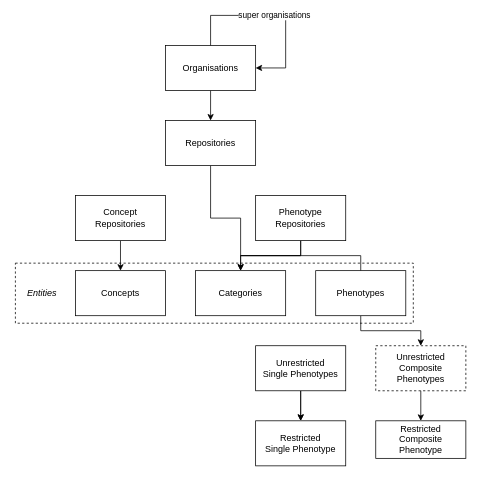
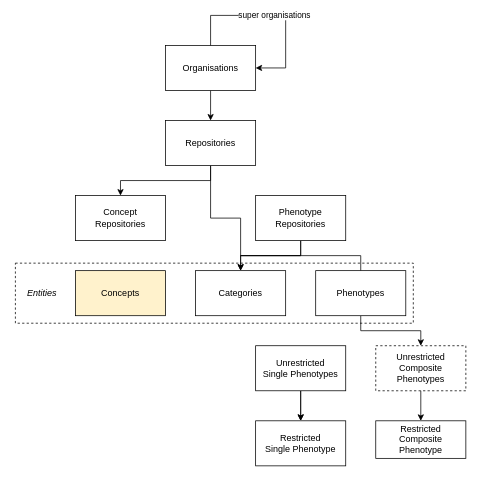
  <mxCell id="0" />
  <mxCell id="1" parent="0" />
  <mxCell id="2" value="Entities" style="rounded=0;whiteSpace=wrap;html=1;fontStyle=2;labelPosition=center;verticalLabelPosition=middle;align=left;verticalAlign=middle;spacingLeft=14;dashed=1;fillColor=none;" vertex="1" parent="1"><mxGeometry x="20" y="350" width="530" height="80" as="geometry" /></mxCell>
  <mxCell id="3" value="" style="edgeStyle=orthogonalEdgeStyle;rounded=0;orthogonalLoop=1;jettySize=auto;html=1;" parent="1" source="4" target="8" edge="1"><mxGeometry relative="1" as="geometry" /></mxCell>
  <mxCell id="4" value="Organisations" style="rounded=0;whiteSpace=wrap;html=1;" parent="1" vertex="1"><mxGeometry x="220" y="60" width="120" height="60" as="geometry" /></mxCell>
  <mxCell id="5" value="super organisations" style="edgeStyle=orthogonalEdgeStyle;rounded=0;orthogonalLoop=1;jettySize=auto;html=1;exitX=0.5;exitY=0;exitDx=0;exitDy=0;" parent="1" source="4" target="4" edge="1"><mxGeometry relative="1" as="geometry"><Array as="points"><mxPoint x="280" y="20" /><mxPoint x="380" y="20" /><mxPoint x="380" y="90" /></Array></mxGeometry></mxCell>
  <mxCell id="6" value="" style="edgeStyle=orthogonalEdgeStyle;rounded=0;orthogonalLoop=1;jettySize=auto;html=1;" parent="1" source="8" target="12" edge="1"><mxGeometry relative="1" as="geometry" /></mxCell>
+ <mxCell id="7" style="edgeStyle=orthogonalEdgeStyle;html=1;strokeColor=default;rounded=0;" parent="1" source="8" target="23" edge="1"><mxGeometry relative="1" as="geometry" /></mxCell>
  <mxCell id="8" value="Repositories" style="whiteSpace=wrap;html=1;rounded=0;" parent="1" vertex="1"><mxGeometry x="220" y="160" width="120" height="60" as="geometry" /></mxCell>
  <mxCell id="9" value="" style="edgeStyle=orthogonalEdgeStyle;rounded=0;orthogonalLoop=1;jettySize=auto;html=1;" parent="1" source="11" target="12" edge="1"><mxGeometry relative="1" as="geometry"><Array as="points"><mxPoint x="320" y="340" /><mxPoint x="240" y="340" /></Array></mxGeometry></mxCell>
  <mxCell id="10" value="" style="edgeStyle=orthogonalEdgeStyle;rounded=0;orthogonalLoop=1;jettySize=auto;html=1;endArrow=none;" parent="1" source="11" target="14" edge="1"><mxGeometry relative="1" as="geometry"><Array as="points"><mxPoint x="320" y="340" /><mxPoint x="400" y="340" /></Array></mxGeometry></mxCell>
  <mxCell id="11" value="Phenotype Repositories" style="whiteSpace=wrap;html=1;rounded=0;" parent="1" vertex="1"><mxGeometry x="340" y="260" width="120" height="60" as="geometry" /></mxCell>
  <mxCell id="12" value="Categories" style="whiteSpace=wrap;html=1;rounded=0;" parent="1" vertex="1"><mxGeometry x="260" y="360" width="120" height="60" as="geometry" /></mxCell>
  <mxCell id="13" value="" style="edgeStyle=orthogonalEdgeStyle;rounded=0;orthogonalLoop=1;jettySize=auto;html=1;startArrow=none;" parent="1" source="14" target="15" edge="1"><mxGeometry relative="1" as="geometry"><Array as="points"><mxPoint x="480" y="440" /><mxPoint x="560" y="440" /></Array></mxGeometry></mxCell>
  <mxCell id="14" value="Phenotypes" style="whiteSpace=wrap;html=1;rounded=0;" parent="1" vertex="1"><mxGeometry x="420" y="360" width="120" height="60" as="geometry" /></mxCell>
  <mxCell id="15" value="Unrestricted&lt;br&gt;Composite Phenotypes" style="whiteSpace=wrap;html=1;rounded=0;dashed=1;" parent="1" vertex="1"><mxGeometry x="500" y="460" width="120" height="60" as="geometry" /></mxCell>
  <mxCell id="16" value="" style="edgeStyle=orthogonalEdgeStyle;rounded=0;orthogonalLoop=1;jettySize=auto;html=1;" parent="1" source="19" target="20" edge="1"><mxGeometry relative="1" as="geometry" /></mxCell>
  <mxCell id="17" value="" style="edgeStyle=orthogonalEdgeStyle;rounded=0;orthogonalLoop=1;jettySize=auto;html=1;" parent="1" source="19" target="20" edge="1"><mxGeometry relative="1" as="geometry" /></mxCell>
  <mxCell id="18" value="" style="edgeStyle=orthogonalEdgeStyle;rounded=0;orthogonalLoop=1;jettySize=auto;html=1;" parent="1" source="15" target="21" edge="1"><mxGeometry relative="1" as="geometry" /></mxCell>
  <mxCell id="19" value="Unrestricted&lt;br&gt;Single Phenotypes" style="whiteSpace=wrap;html=1;rounded=0;" parent="1" vertex="1"><mxGeometry x="340" y="460" width="120" height="60" as="geometry" /></mxCell>
  <mxCell id="20" value="Restricted&lt;br&gt;Single Phenotype" style="whiteSpace=wrap;html=1;rounded=0;" parent="1" vertex="1"><mxGeometry x="340" y="560" width="120" height="60" as="geometry" /></mxCell>
  <mxCell id="21" value="Restricted&lt;br&gt;Composite Phenotype" style="whiteSpace=wrap;html=1;rounded=0;" parent="1" vertex="1"><mxGeometry x="500" y="560" width="120" height="50" as="geometry" /></mxCell>
- <mxCell id="22" style="edgeStyle=orthogonalEdgeStyle;rounded=0;html=1;strokeColor=default;" parent="1" source="23" target="24" edge="1"><mxGeometry relative="1" as="geometry" /></mxCell>
  <mxCell id="23" value="Concept&lt;br&gt;Repositories" style="whiteSpace=wrap;html=1;rounded=0;" parent="1" vertex="1"><mxGeometry x="100" y="260" width="120" height="60" as="geometry" /></mxCell>
- <mxCell id="24" value="Concepts" style="whiteSpace=wrap;html=1;rounded=0;" parent="1" vertex="1"><mxGeometry x="100" y="360" width="120" height="60" as="geometry" /></mxCell>
+ <mxCell id="24" value="Concepts" style="whiteSpace=wrap;html=1;rounded=0;fillColor=#fff2cc;" parent="1" vertex="1"><mxGeometry x="100" y="360" width="120" height="60" as="geometry" /></mxCell>
